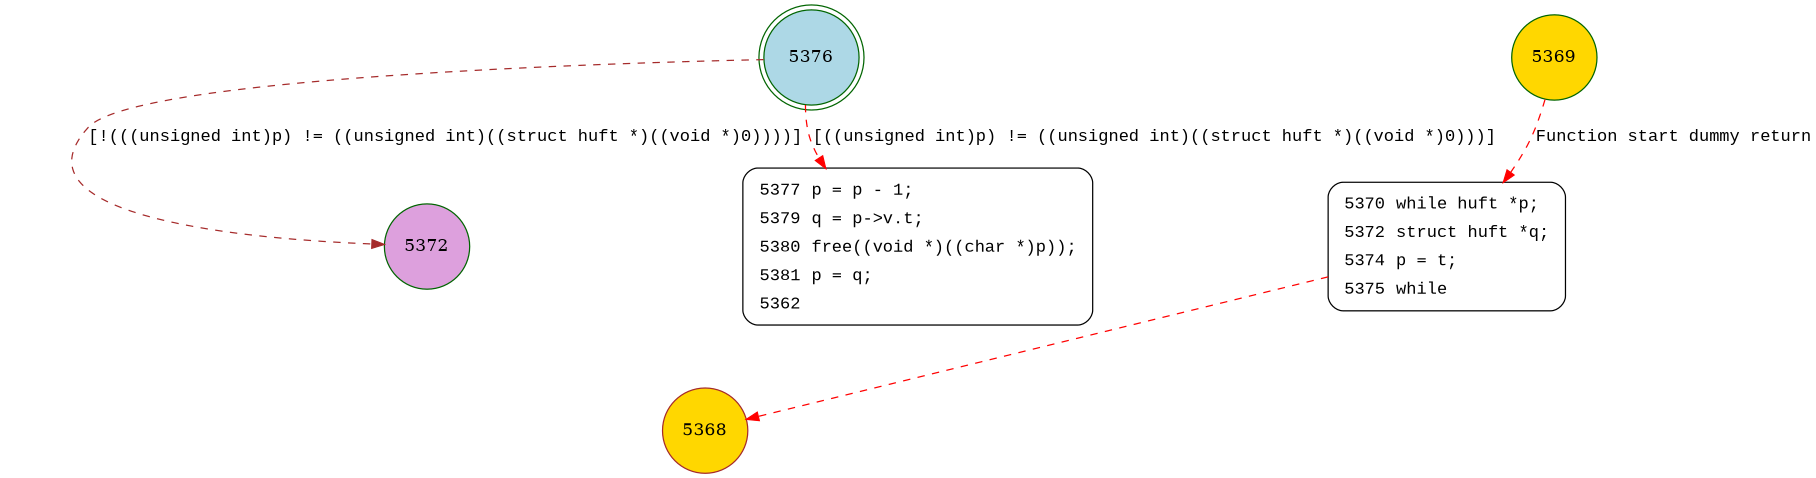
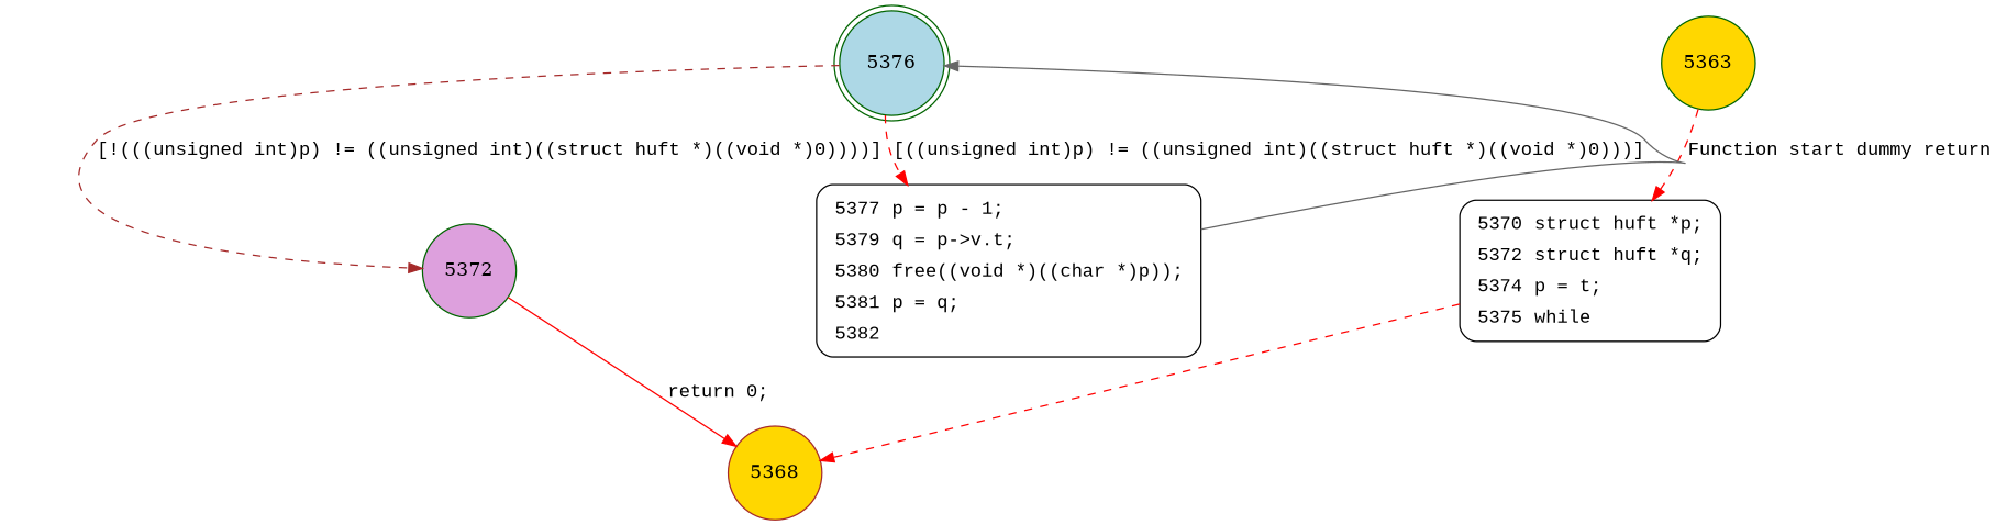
  digraph {
    node [fillcolor=white shape=circle style=filled color=darkgreen]
    edge [color=red style=dashed fontname="Courier New"]
-   n1 [fontname="Courier New" label=<<table border="0" cellborder="0" cellpadding="3" bgcolor="white"><tr><td align="right">5370</td><td align="left">while huft *p;</td></tr><tr><td align="right">5372</td><td align="left">struct huft *q;</td></tr><tr><td align="right">5374</td><td align="left">p = t;</td></tr><tr><td align="right">5375</td><td align="left">while</td></tr></table>> penwidth=1 shape=Mrecord style="filled,bold" color=""]
-   5369 [fillcolor=gold]
+   n1 [fontname="Courier New" label=<<table border="0" cellborder="0" cellpadding="3" bgcolor="white"><tr><td align="right">5370</td><td align="left">struct huft *p;</td></tr><tr><td align="right">5372</td><td align="left">struct huft *q;</td></tr><tr><td align="right">5374</td><td align="left">p = t;</td></tr><tr><td align="right">5375</td><td align="left">while</td></tr></table>> penwidth=1 shape=Mrecord style="filled,bold" color=""]
+   5369 [fillcolor=gold label=5363]
    5368 [color=brown fillcolor=gold]
    5376 [fillcolor=lightblue shape=doublecircle]
    n5 [fillcolor=plum label=5372]
-   n6 [fontname="Courier New" label=<<table border="0" cellborder="0" cellpadding="3" bgcolor="white"><tr><td align="right">5377</td><td align="left">p = p - 1;</td></tr><tr><td align="right">5379</td><td align="left">q = p-&gt;v.t;</td></tr><tr><td align="right">5380</td><td align="left">free((void *)((char *)p));</td></tr><tr><td align="right">5381</td><td align="left">p = q;</td></tr><tr><td align="right">5362</td><td align="left"></td></tr></table>> penwidth=1 shape=Mrecord style="filled,bold" color=""]
+   n6 [fontname="Courier New" label=<<table border="0" cellborder="0" cellpadding="3" bgcolor="white"><tr><td align="right">5377</td><td align="left">p = p - 1;</td></tr><tr><td align="right">5379</td><td align="left">q = p-&gt;v.t;</td></tr><tr><td align="right">5380</td><td align="left">free((void *)((char *)p));</td></tr><tr><td align="right">5381</td><td align="left">p = q;</td></tr><tr><td align="right">5382</td><td align="left"></td></tr></table>> penwidth=1 shape=Mrecord style="filled,bold" color=""]
    n1 -> 5368 [fontname=""]
    5369 -> n1 [label="Function start dummy return"]
    5376 -> n5 [color=brown label="[!(((unsigned int)p) != ((unsigned int)((struct huft *)((void *)0))))]"]
    5376 -> n6 [label="[((unsigned int)p) != ((unsigned int)((struct huft *)((void *)0)))]"]
+   n5 -> 5368 [label="return 0;" style=solid]
+   n6 -> 5376 [color=gray40 style=solid fontname=""]
  }
